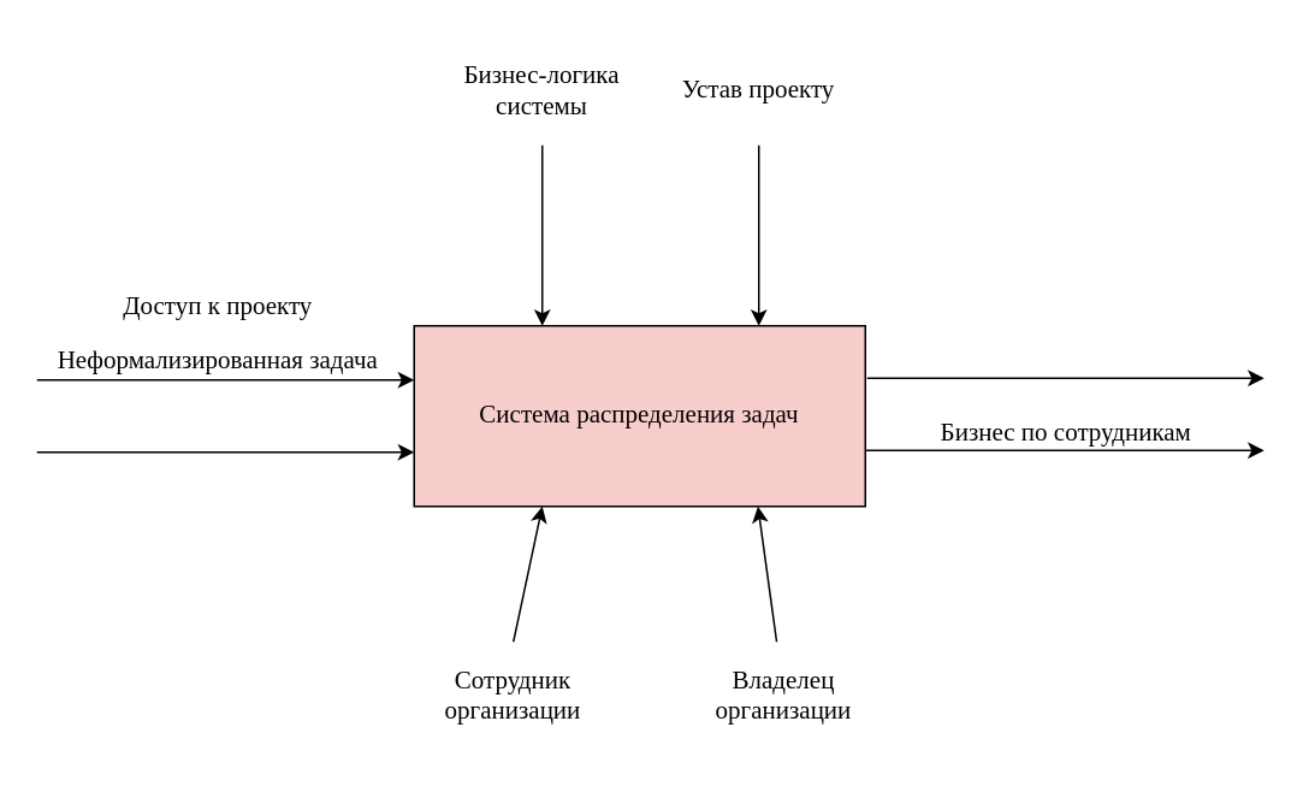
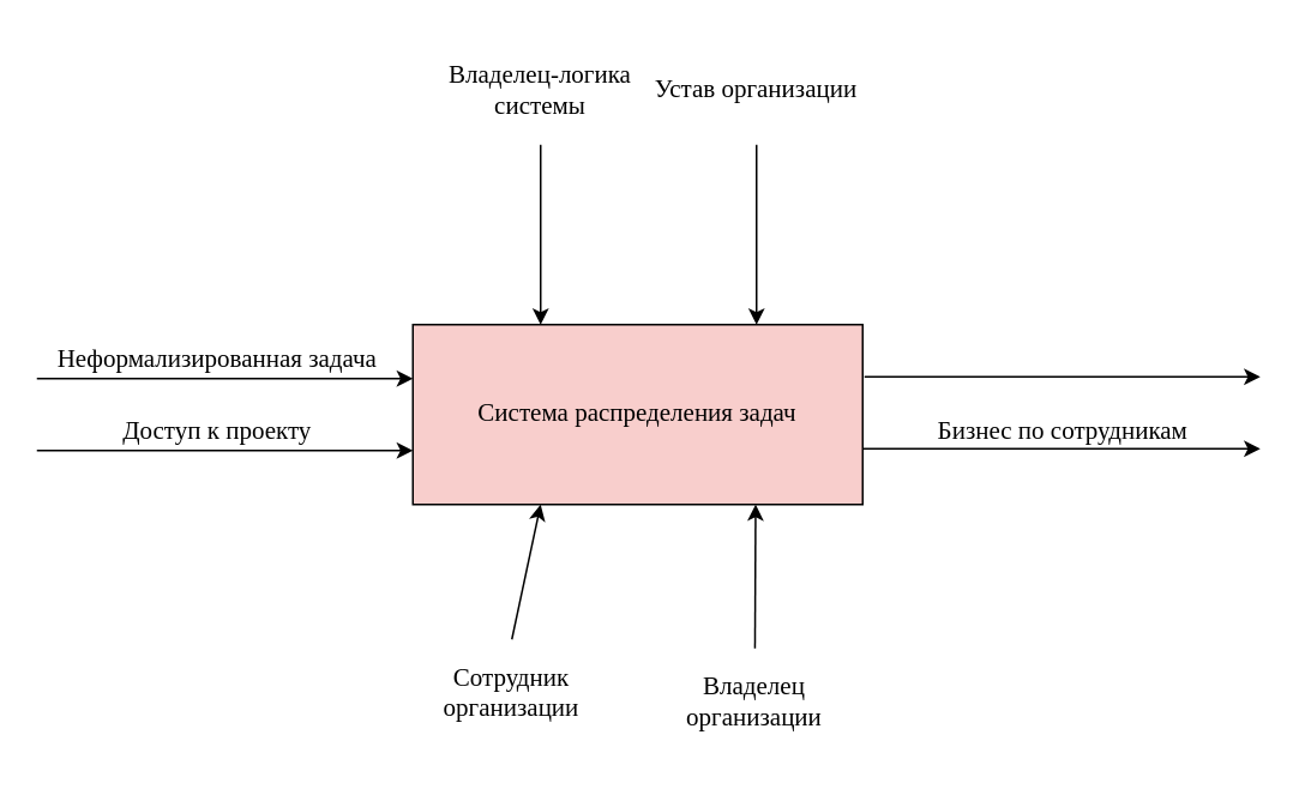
  <mxCell id="0" />
  <mxCell id="1" parent="0" />
  <mxCell id="2" value="&lt;font face=&quot;Times New Roman&quot; style=&quot;font-size: 14px&quot;&gt;Система распределения задач&lt;/font&gt;" style="rounded=0;whiteSpace=wrap;html=1;fillColor=#f8cecc;" vertex="1" parent="1"><mxGeometry x="229" y="180" width="250" height="100" as="geometry" /></mxCell>
  <mxCell id="3" value="" style="endArrow=classic;html=1;rounded=0;fontFamily=Times New Roman;fontSize=14;" edge="1" parent="1"><mxGeometry width="50" height="50" relative="1" as="geometry"><mxPoint x="20" y="210" as="sourcePoint" /><mxPoint x="229" y="210" as="targetPoint" /></mxGeometry></mxCell>
  <mxCell id="4" value="" style="endArrow=classic;html=1;rounded=0;fontFamily=Times New Roman;fontSize=14;" edge="1" parent="1"><mxGeometry width="50" height="50" relative="1" as="geometry"><mxPoint x="20" y="250" as="sourcePoint" /><mxPoint x="229" y="250" as="targetPoint" /></mxGeometry></mxCell>
  <mxCell id="5" value="Неформализированная задача" style="text;html=1;align=center;verticalAlign=middle;resizable=0;points=[];autosize=1;strokeColor=none;fillColor=none;fontSize=14;fontFamily=Times New Roman;" vertex="1" parent="1"><mxGeometry x="25" y="190" width="190" height="20" as="geometry" /></mxCell>
- <mxCell id="6" value="Доступ к проекту" style="text;html=1;align=center;verticalAlign=middle;resizable=0;points=[];autosize=1;strokeColor=none;fillColor=none;fontSize=14;fontFamily=Times New Roman;" vertex="1" parent="1"><mxGeometry x="60" y="160" width="120" height="20" as="geometry" /></mxCell>
+ <mxCell id="6" value="Доступ к проекту" style="text;html=1;align=center;verticalAlign=middle;resizable=0;points=[];autosize=1;strokeColor=none;fillColor=none;fontSize=14;fontFamily=Times New Roman;" vertex="1" parent="1"><mxGeometry x="60" y="230" width="120" height="20" as="geometry" /></mxCell>
  <mxCell id="7" value="" style="endArrow=classic;html=1;rounded=0;fontFamily=Times New Roman;fontSize=14;" edge="1" parent="1"><mxGeometry width="50" height="50" relative="1" as="geometry"><mxPoint x="300" y="80" as="sourcePoint" /><mxPoint x="300" y="180" as="targetPoint" /></mxGeometry></mxCell>
  <mxCell id="8" value="" style="endArrow=classic;html=1;rounded=0;fontFamily=Times New Roman;fontSize=14;" edge="1" parent="1"><mxGeometry width="50" height="50" relative="1" as="geometry"><mxPoint x="420" y="80" as="sourcePoint" /><mxPoint x="420" y="180" as="targetPoint" /></mxGeometry></mxCell>
- <mxCell id="9" value="Бизнес-логика&lt;br&gt;системы" style="rounded=0;whiteSpace=wrap;html=1;fontFamily=Times New Roman;fontSize=14;fillColor=none;strokeColor=none;" vertex="1" parent="1"><mxGeometry x="240" y="20" width="120" height="60" as="geometry" /></mxCell>
+ <mxCell id="9" value="Владелец-логика&lt;br&gt;системы" style="rounded=0;whiteSpace=wrap;html=1;fontFamily=Times New Roman;fontSize=14;fillColor=none;strokeColor=none;" vertex="1" parent="1"><mxGeometry x="240" y="20" width="120" height="60" as="geometry" /></mxCell>
  <mxCell id="10" value="" style="endArrow=classic;html=1;rounded=0;fontFamily=Times New Roman;fontSize=14;" edge="1" parent="1"><mxGeometry width="50" height="50" relative="1" as="geometry"><mxPoint x="480" y="209" as="sourcePoint" /><mxPoint x="700" y="209" as="targetPoint" /></mxGeometry></mxCell>
  <mxCell id="11" value="" style="endArrow=classic;html=1;rounded=0;fontFamily=Times New Roman;fontSize=14;exitX=1;exitY=0.25;exitDx=0;exitDy=0;" edge="1" parent="1"><mxGeometry width="50" height="50" relative="1" as="geometry"><mxPoint x="479" y="249" as="sourcePoint" /><mxPoint x="700" y="249" as="targetPoint" /></mxGeometry></mxCell>
  <mxCell id="12" value="Бизнес по сотрудникам" style="text;html=1;align=center;verticalAlign=middle;resizable=0;points=[];autosize=1;strokeColor=none;fillColor=none;fontSize=14;fontFamily=Times New Roman;" vertex="1" parent="1"><mxGeometry x="500" y="230" width="180" height="20" as="geometry" /></mxCell>
  <mxCell id="13" value="" style="endArrow=classic;html=1;rounded=0;fontFamily=Times New Roman;fontSize=14;exitX=0.5;exitY=0;exitDx=0;exitDy=0;" edge="1" parent="1" source="15"><mxGeometry width="50" height="50" relative="1" as="geometry"><mxPoint x="300" y="370" as="sourcePoint" /><mxPoint x="300" y="280" as="targetPoint" /></mxGeometry></mxCell>
  <mxCell id="14" value="" style="endArrow=classic;html=1;rounded=0;fontFamily=Times New Roman;fontSize=14;entryX=0.288;entryY=1.02;entryDx=0;entryDy=0;entryPerimeter=0;" edge="1" parent="1" source="16"><mxGeometry width="50" height="50" relative="1" as="geometry"><mxPoint x="590" y="360" as="sourcePoint" /><mxPoint x="419.5" y="280" as="targetPoint" /></mxGeometry></mxCell>
  <mxCell id="15" value="Сотрудник организации" style="rounded=0;whiteSpace=wrap;html=1;fontFamily=Times New Roman;fontSize=14;fillColor=none;strokeColor=none;" vertex="1" parent="1"><mxGeometry x="224" y="355" width="120" height="60" as="geometry" /></mxCell>
- <mxCell id="16" value="Владелец организации" style="rounded=0;whiteSpace=wrap;html=1;fontFamily=Times New Roman;fontSize=14;fillColor=none;strokeColor=none;" vertex="1" parent="1"><mxGeometry x="374" y="355" width="120" height="60" as="geometry" /></mxCell>
- <mxCell id="17" value="Устав проекту" style="rounded=0;whiteSpace=wrap;html=1;fontFamily=Times New Roman;fontSize=14;fillColor=none;strokeColor=none;" vertex="1" parent="1"><mxGeometry x="360" y="20" width="120" height="60" as="geometry" /></mxCell>
+ <mxCell id="16" value="Владелец организации" style="rounded=0;whiteSpace=wrap;html=1;fontFamily=Times New Roman;fontSize=14;fillColor=none;strokeColor=none;" vertex="1" parent="1"><mxGeometry x="359" y="360" width="120" height="60" as="geometry" /></mxCell>
+ <mxCell id="17" value="Устав организации" style="rounded=0;whiteSpace=wrap;html=1;fontFamily=Times New Roman;fontSize=14;fillColor=none;strokeColor=none;" vertex="1" parent="1"><mxGeometry x="360" y="20" width="120" height="60" as="geometry" /></mxCell>
